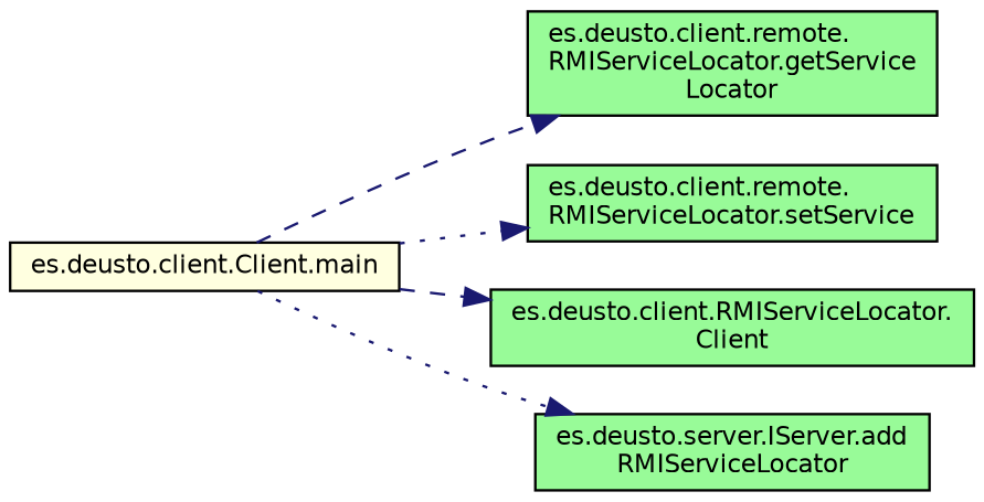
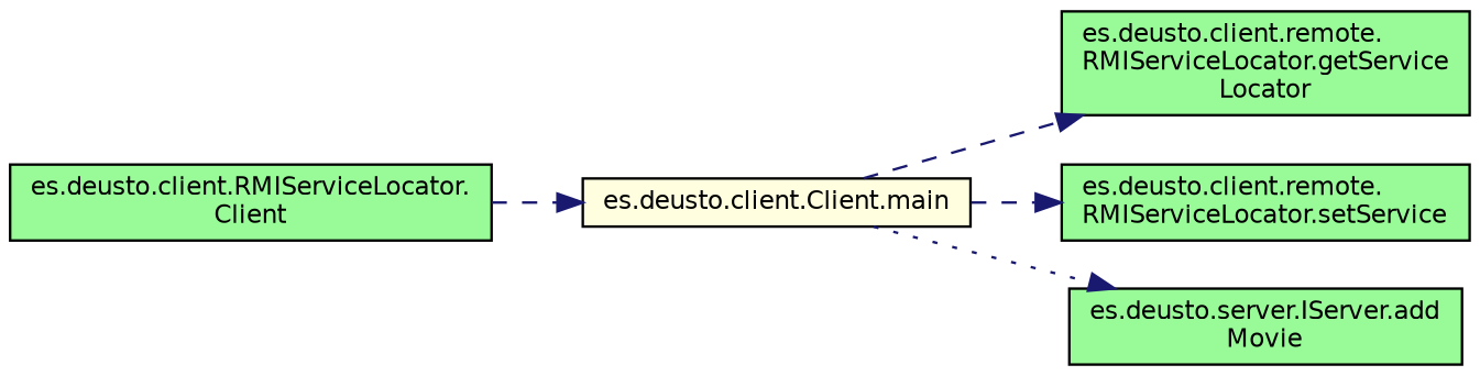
  digraph {
    rankdir=LR
    node [color=black fillcolor=palegreen fontname=Helvetica fontsize=10 shape=record style=filled]
    edge [color=midnightblue fontname=Helvetica fontsize=10 labelfontname=Helvetica labelfontsize=10 style=dashed]
    n1 [fillcolor=lightyellow fontcolor=black height=0.2 label="es.deusto.client.Client.main" width=0.4]
    n2 [height=0.2 label="es.deusto.client.remote.\lRMIServiceLocator.getService\lLocator" width=0.4]
    n3 [height=0.2 label="es.deusto.client.remote.\lRMIServiceLocator.setService" width=0.4]
    n4 [height=0.2 label="es.deusto.client.RMIServiceLocator.\lClient" width=0.4]
-   n5 [height=0.2 label="es.deusto.server.IServer.add\lRMIServiceLocator" width=0.4]
+   n5 [height=0.2 label="es.deusto.server.IServer.add\lMovie" width=0.4]
    n1 -> n2
-   n1 -> n3 [style=dotted]
-   n1 -> n4
+   n1 -> n3
+   n4 -> n1
    n1 -> n5 [style=dotted]
  }
